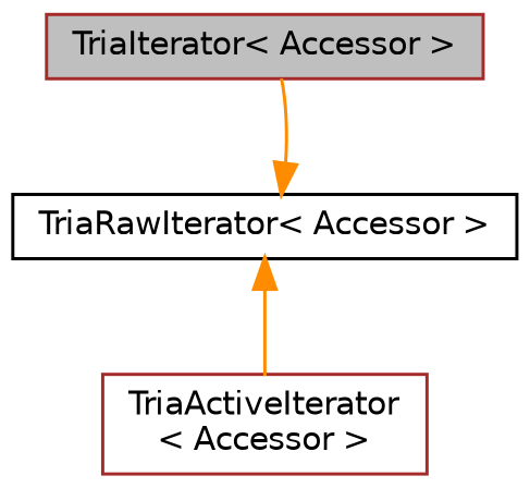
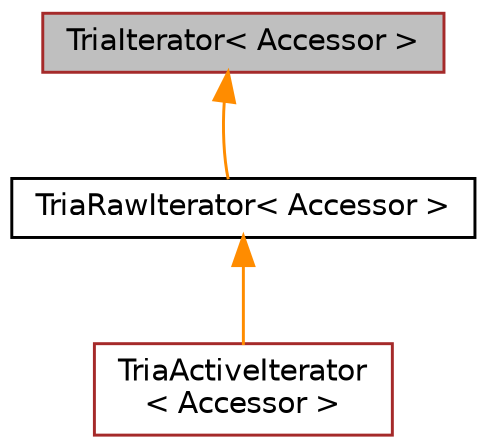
  digraph {
    node [color=brown fillcolor=white fontname=Helvetica fontsize=10 shape=record style=filled]
    edge [color=darkorange dir=back fontname=Helvetica fontsize=10 labelfontname=Helvetica labelfontsize=10 style=solid]
    n1 [fillcolor=grey75 fontcolor=black height=0.2 label="TriaIterator\< Accessor \>" width=0.4]
    n2 [height=0.2 label="TriaActiveIterator\l\< Accessor \>" width=0.4]
    n3 [color=black height=0.2 label="TriaRawIterator\< Accessor \>" width=0.4]
-   n3 -> n1
+   n1 -> n3
    n3 -> n2
  }
